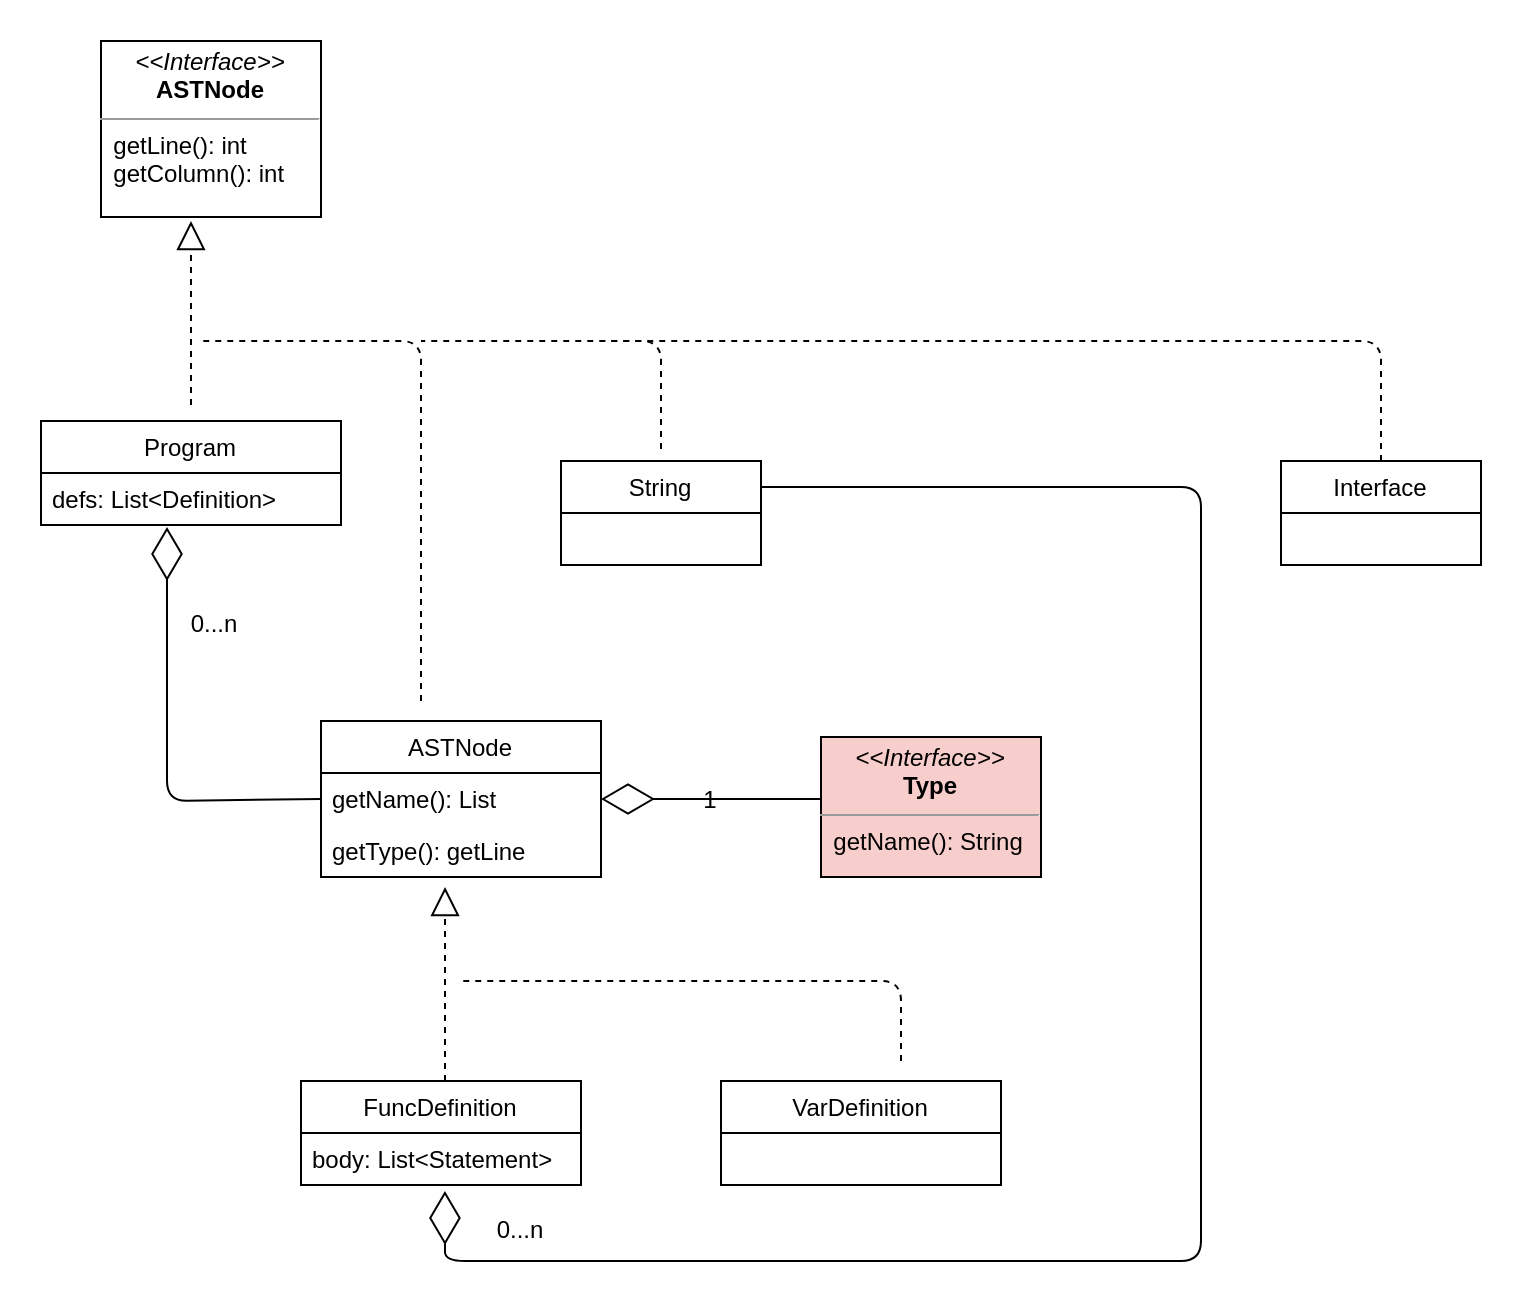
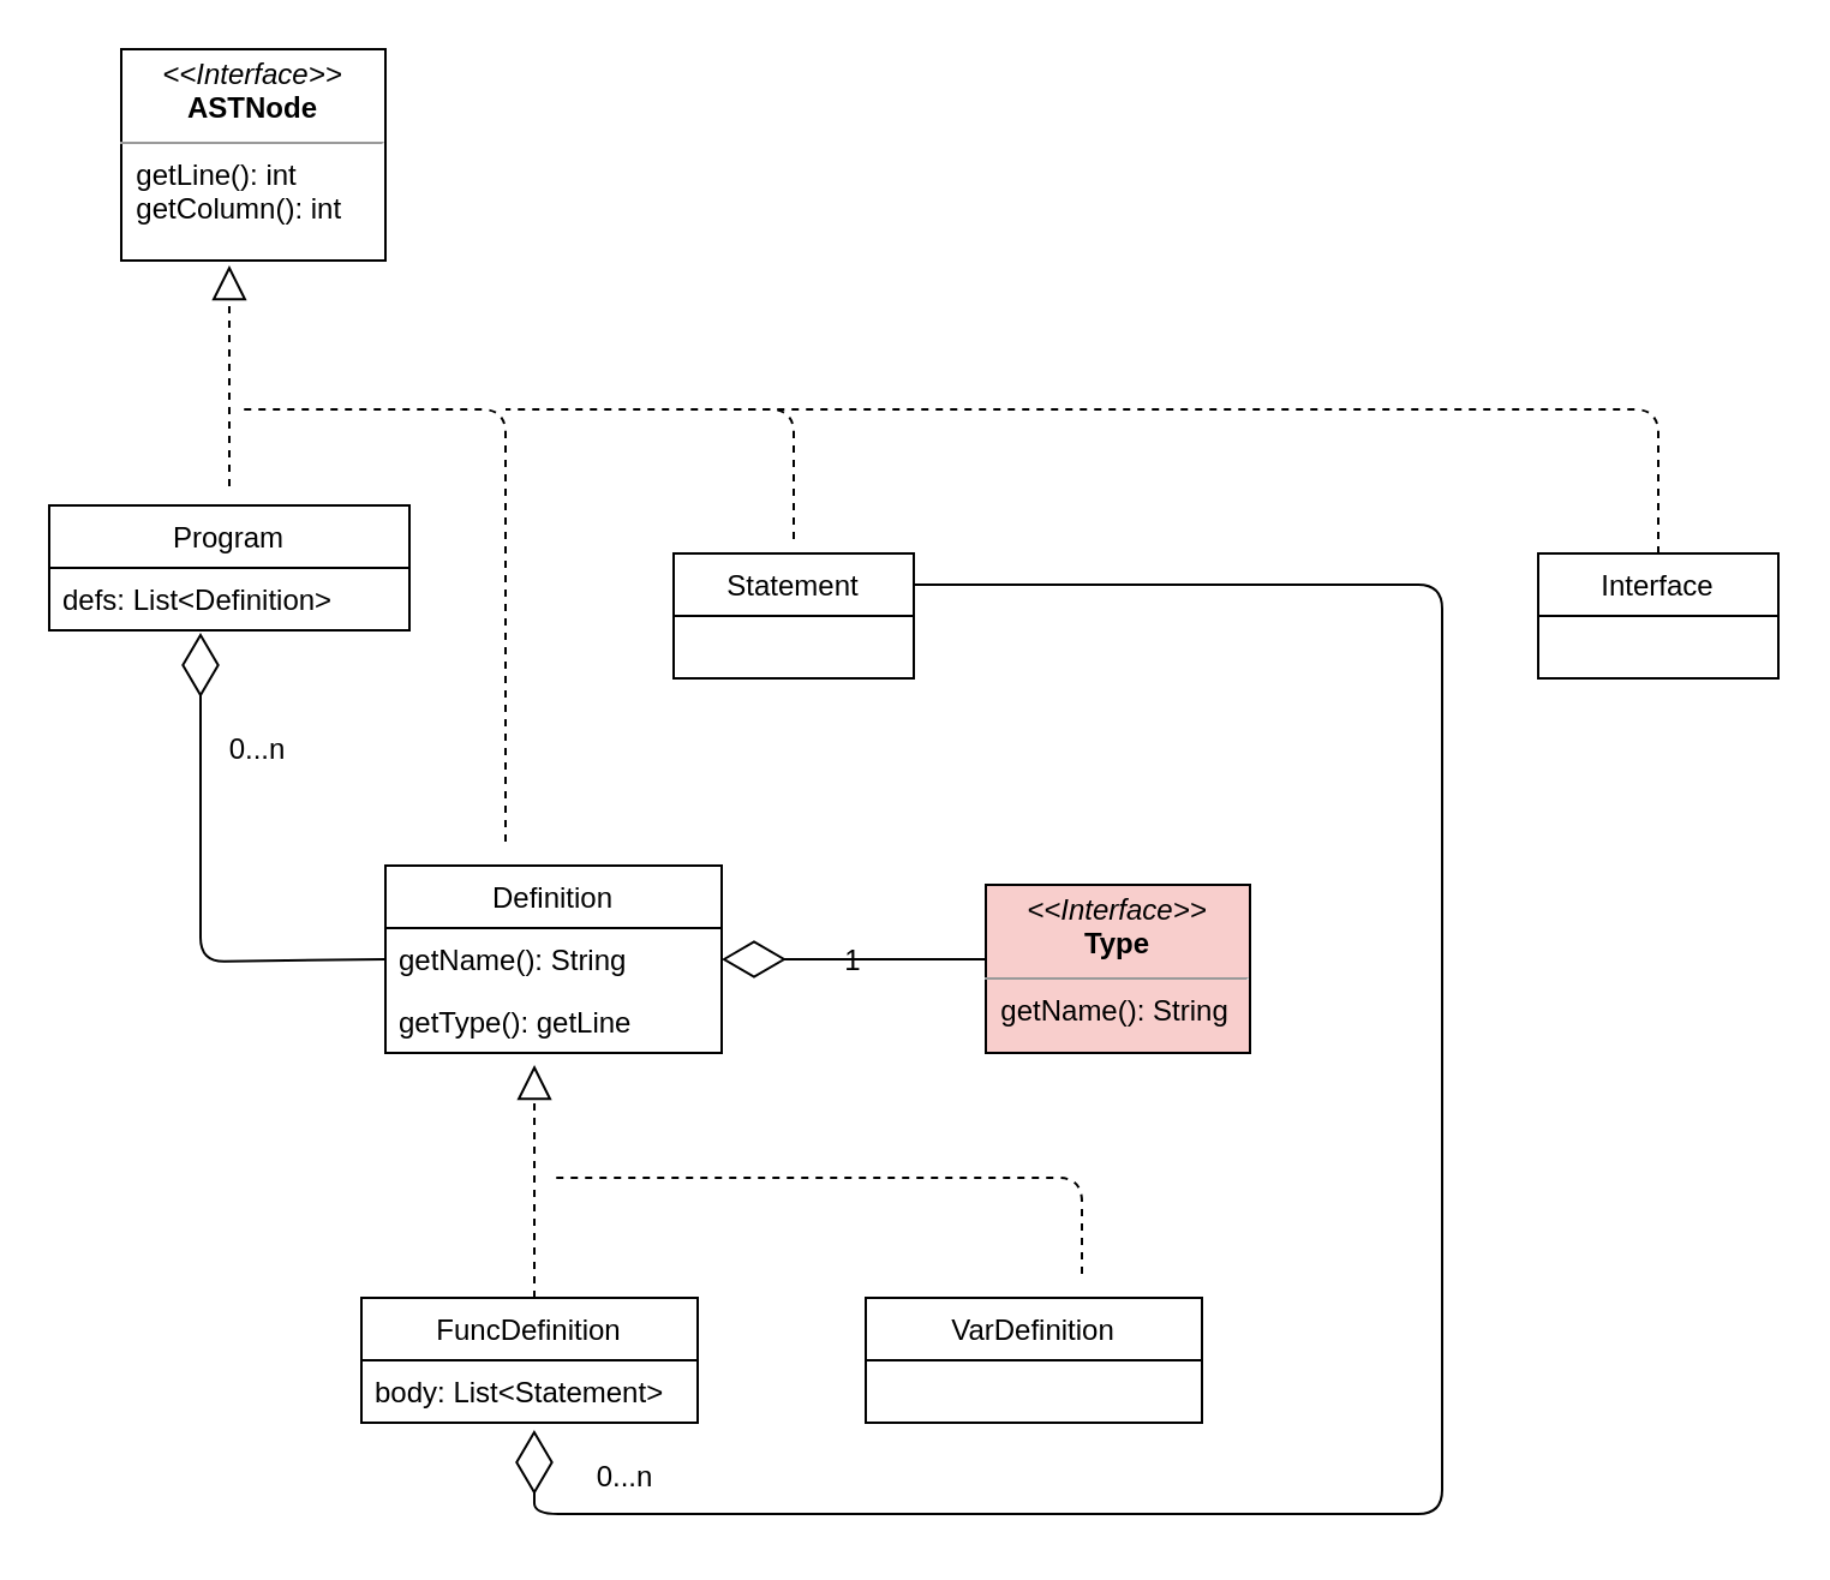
  <mxCell id="0" />
  <mxCell id="1" parent="0" />
  <mxCell id="2" value="" style="endArrow=block;dashed=1;endFill=0;endSize=12;html=1;exitX=0.5;exitY=0;exitDx=0;exitDy=0;entryX=0.409;entryY=1;entryDx=0;entryDy=0;entryPerimeter=0;" parent="1" edge="1"><mxGeometry width="160" relative="1" as="geometry"><mxPoint x="95" y="202" as="sourcePoint" /><mxPoint x="94.99" y="110" as="targetPoint" /></mxGeometry></mxCell>
  <mxCell id="3" value="" style="endArrow=none;dashed=1;html=1;" parent="1" edge="1"><mxGeometry width="50" height="50" relative="1" as="geometry"><mxPoint x="210" y="350" as="sourcePoint" /><mxPoint x="100" y="170" as="targetPoint" /><Array as="points"><mxPoint x="210" y="170" /></Array></mxGeometry></mxCell>
  <mxCell id="4" value="" style="endArrow=none;dashed=1;html=1;" parent="1" edge="1"><mxGeometry width="50" height="50" relative="1" as="geometry"><mxPoint x="330" y="224" as="sourcePoint" /><mxPoint x="210" y="170" as="targetPoint" /><Array as="points"><mxPoint x="330" y="170" /></Array></mxGeometry></mxCell>
  <mxCell id="5" value="" style="endArrow=none;dashed=1;html=1;exitX=0.5;exitY=0;exitDx=0;exitDy=0;" parent="1" source="7" edge="1"><mxGeometry width="50" height="50" relative="1" as="geometry"><mxPoint x="490" y="224" as="sourcePoint" /><mxPoint x="300" y="170" as="targetPoint" /><Array as="points"><mxPoint x="690" y="170" /></Array></mxGeometry></mxCell>
  <mxCell id="6" value="&lt;p style=&quot;margin: 0px ; margin-top: 4px ; text-align: center&quot;&gt;&lt;i&gt;&amp;lt;&amp;lt;Interface&amp;gt;&amp;gt;&lt;/i&gt;&lt;br&gt;&lt;b&gt;ASTNode&lt;/b&gt;&lt;/p&gt;&lt;hr size=&quot;1&quot;&gt;&lt;div&gt;&amp;nbsp; getLine(): int&lt;/div&gt;&lt;div&gt;&amp;nbsp; getColumn(): int&lt;br&gt;&lt;/div&gt;" style="verticalAlign=top;align=left;overflow=fill;fontSize=12;fontFamily=Helvetica;html=1;" parent="1" vertex="1"><mxGeometry x="50" y="20" width="110" height="88" as="geometry" /></mxCell>
  <mxCell id="7" value="Interface" style="swimlane;fontStyle=0;childLayout=stackLayout;horizontal=1;startSize=26;fillColor=none;horizontalStack=0;resizeParent=1;resizeParentMax=0;resizeLast=0;collapsible=1;marginBottom=0;" parent="1" vertex="1"><mxGeometry x="640" y="230" width="100" height="52" as="geometry" /></mxCell>
  <mxCell id="8" value="Program" style="swimlane;fontStyle=0;childLayout=stackLayout;horizontal=1;startSize=26;fillColor=none;horizontalStack=0;resizeParent=1;resizeParentMax=0;resizeLast=0;collapsible=1;marginBottom=0;" parent="1" vertex="1"><mxGeometry x="20" y="210" width="150" height="52" as="geometry" /></mxCell>
  <mxCell id="9" value="defs: List&lt;Definition&gt;" style="text;strokeColor=none;fillColor=none;align=left;verticalAlign=top;spacingLeft=4;spacingRight=4;overflow=hidden;rotatable=0;points=[[0,0.5],[1,0.5]];portConstraint=eastwest;" parent="8" vertex="1"><mxGeometry y="26" width="150" height="26" as="geometry" /></mxCell>
- <mxCell id="10" value="ASTNode" style="swimlane;fontStyle=0;childLayout=stackLayout;horizontal=1;startSize=26;fillColor=none;horizontalStack=0;resizeParent=1;resizeParentMax=0;resizeLast=0;collapsible=1;marginBottom=0;" parent="1" vertex="1"><mxGeometry x="160" y="360" width="140" height="78" as="geometry" /></mxCell>
- <mxCell id="11" value="getName(): List" style="text;strokeColor=none;fillColor=none;align=left;verticalAlign=top;spacingLeft=4;spacingRight=4;overflow=hidden;rotatable=0;points=[[0,0.5],[1,0.5]];portConstraint=eastwest;" parent="10" vertex="1"><mxGeometry y="26" width="140" height="26" as="geometry" /></mxCell>
+ <mxCell id="10" value="Definition" style="swimlane;fontStyle=0;childLayout=stackLayout;horizontal=1;startSize=26;fillColor=none;horizontalStack=0;resizeParent=1;resizeParentMax=0;resizeLast=0;collapsible=1;marginBottom=0;" parent="1" vertex="1"><mxGeometry x="160" y="360" width="140" height="78" as="geometry" /></mxCell>
+ <mxCell id="11" value="getName(): String" style="text;strokeColor=none;fillColor=none;align=left;verticalAlign=top;spacingLeft=4;spacingRight=4;overflow=hidden;rotatable=0;points=[[0,0.5],[1,0.5]];portConstraint=eastwest;" parent="10" vertex="1"><mxGeometry y="26" width="140" height="26" as="geometry" /></mxCell>
  <mxCell id="12" value="getType(): getLine" style="text;strokeColor=none;fillColor=none;align=left;verticalAlign=top;spacingLeft=4;spacingRight=4;overflow=hidden;rotatable=0;points=[[0,0.5],[1,0.5]];portConstraint=eastwest;" parent="10" vertex="1"><mxGeometry y="52" width="140" height="26" as="geometry" /></mxCell>
  <mxCell id="13" value="" style="endArrow=diamondThin;endFill=0;endSize=24;html=1;entryX=0.42;entryY=1.038;entryDx=0;entryDy=0;entryPerimeter=0;exitX=0;exitY=0.5;exitDx=0;exitDy=0;" parent="1" source="11" target="9" edge="1"><mxGeometry width="160" relative="1" as="geometry"><mxPoint x="-110" y="700" as="sourcePoint" /><mxPoint x="50" y="700" as="targetPoint" /><Array as="points"><mxPoint x="83" y="400" /></Array></mxGeometry></mxCell>
  <mxCell id="14" value="0...n" style="text;html=1;strokeColor=none;fillColor=none;align=center;verticalAlign=middle;whiteSpace=wrap;rounded=0;" parent="1" vertex="1"><mxGeometry x="87" y="302" width="40" height="20" as="geometry" /></mxCell>
- <mxCell id="15" value="String" style="swimlane;fontStyle=0;childLayout=stackLayout;horizontal=1;startSize=26;fillColor=none;horizontalStack=0;resizeParent=1;resizeParentMax=0;resizeLast=0;collapsible=1;marginBottom=0;" parent="1" vertex="1"><mxGeometry x="280" y="230" width="100" height="52" as="geometry" /></mxCell>
+ <mxCell id="15" value="Statement" style="swimlane;fontStyle=0;childLayout=stackLayout;horizontal=1;startSize=26;fillColor=none;horizontalStack=0;resizeParent=1;resizeParentMax=0;resizeLast=0;collapsible=1;marginBottom=0;" parent="1" vertex="1"><mxGeometry x="280" y="230" width="100" height="52" as="geometry" /></mxCell>
  <mxCell id="16" value="&lt;p style=&quot;margin: 0px ; margin-top: 4px ; text-align: center&quot;&gt;&lt;i&gt;&amp;lt;&amp;lt;Interface&amp;gt;&amp;gt;&lt;/i&gt;&lt;br&gt;&lt;b&gt;Type&lt;/b&gt;&lt;/p&gt;&lt;hr size=&quot;1&quot;&gt;&lt;div&gt;&amp;nbsp; getName(): String&lt;br&gt;&lt;/div&gt;" style="verticalAlign=top;align=left;overflow=fill;fontSize=12;fontFamily=Helvetica;html=1;fillColor=#f8cecc;" parent="1" vertex="1"><mxGeometry x="410" y="368" width="110" height="70" as="geometry" /></mxCell>
  <mxCell id="17" value="" style="endArrow=block;dashed=1;endFill=0;endSize=12;html=1;entryX=0.443;entryY=1.192;entryDx=0;entryDy=0;entryPerimeter=0;" parent="1" target="12" edge="1"><mxGeometry width="160" relative="1" as="geometry"><mxPoint x="222" y="540" as="sourcePoint" /><mxPoint x="510" y="266" as="targetPoint" /></mxGeometry></mxCell>
  <mxCell id="18" value="FuncDefinition" style="swimlane;fontStyle=0;childLayout=stackLayout;horizontal=1;startSize=26;fillColor=none;horizontalStack=0;resizeParent=1;resizeParentMax=0;resizeLast=0;collapsible=1;marginBottom=0;" parent="1" vertex="1"><mxGeometry x="150" y="540" width="140" height="52" as="geometry" /></mxCell>
  <mxCell id="19" value="body: List&lt;Statement&gt;" style="text;strokeColor=none;fillColor=none;align=left;verticalAlign=top;spacingLeft=4;spacingRight=4;overflow=hidden;rotatable=0;points=[[0,0.5],[1,0.5]];portConstraint=eastwest;" parent="18" vertex="1"><mxGeometry y="26" width="140" height="26" as="geometry" /></mxCell>
  <mxCell id="20" value="" style="endArrow=none;dashed=1;html=1;" parent="1" edge="1"><mxGeometry width="50" height="50" relative="1" as="geometry"><mxPoint x="450" y="530" as="sourcePoint" /><mxPoint x="230" y="490" as="targetPoint" /><Array as="points"><mxPoint x="450" y="490" /></Array></mxGeometry></mxCell>
  <mxCell id="21" value="VarDefinition" style="swimlane;fontStyle=0;childLayout=stackLayout;horizontal=1;startSize=26;fillColor=none;horizontalStack=0;resizeParent=1;resizeParentMax=0;resizeLast=0;collapsible=1;marginBottom=0;" parent="1" vertex="1"><mxGeometry x="360" y="540" width="140" height="52" as="geometry" /></mxCell>
  <mxCell id="22" value="" style="endArrow=diamondThin;endFill=0;endSize=24;html=1;entryX=0.514;entryY=1.115;entryDx=0;entryDy=0;entryPerimeter=0;exitX=1;exitY=0.25;exitDx=0;exitDy=0;" edge="1" parent="1" source="15" target="19"><mxGeometry width="160" relative="1" as="geometry"><mxPoint x="220" y="430" as="sourcePoint" /><mxPoint x="380" y="430" as="targetPoint" /><Array as="points"><mxPoint x="600" y="243" /><mxPoint x="600" y="630" /><mxPoint x="222" y="630" /></Array></mxGeometry></mxCell>
  <mxCell id="23" value="0...n" style="text;html=1;strokeColor=none;fillColor=none;align=center;verticalAlign=middle;whiteSpace=wrap;rounded=0;" vertex="1" parent="1"><mxGeometry x="240" y="605" width="40" height="20" as="geometry" /></mxCell>
  <mxCell id="24" value="" style="endArrow=diamondThin;endFill=0;endSize=24;html=1;entryX=1;entryY=0.5;entryDx=0;entryDy=0;" parent="1" edge="1" target="11"><mxGeometry width="160" relative="1" as="geometry"><mxPoint x="410" y="399" as="sourcePoint" /><mxPoint x="410" y="399" as="targetPoint" /><Array as="points"><mxPoint x="400" y="399" /></Array></mxGeometry></mxCell>
  <mxCell id="25" value="1" style="text;html=1;strokeColor=none;fillColor=none;align=center;verticalAlign=middle;whiteSpace=wrap;rounded=0;" vertex="1" parent="1"><mxGeometry x="335" y="390" width="40" height="20" as="geometry" /></mxCell>
